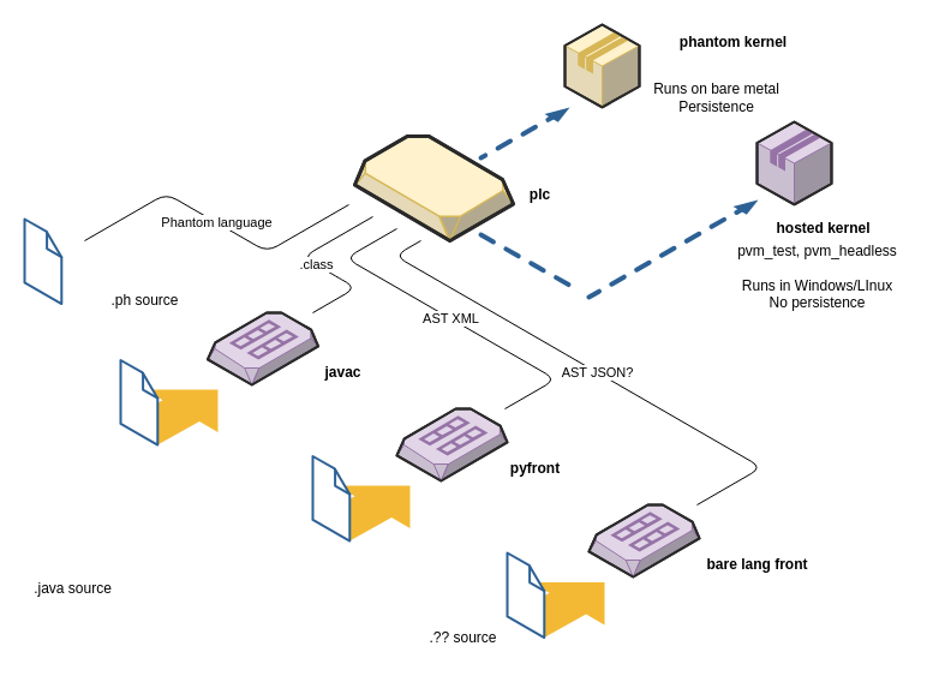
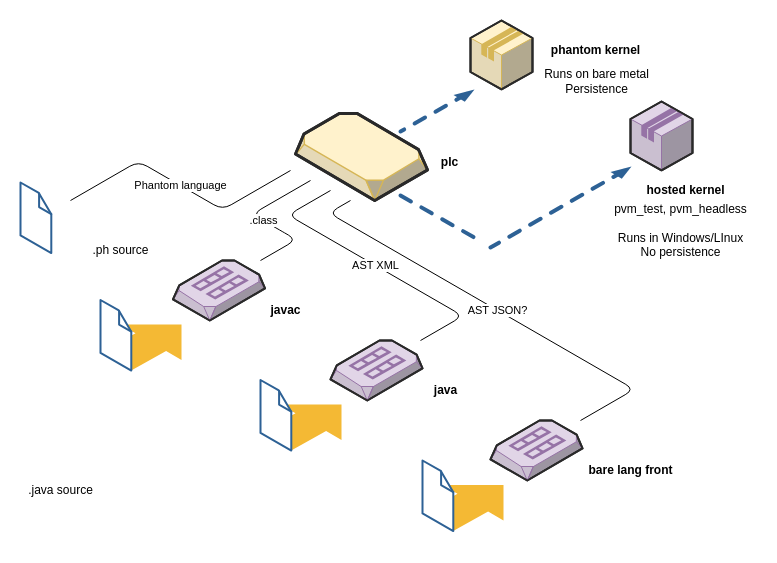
  <mxCell id="0" />
  <mxCell id="1" parent="0" />
  <mxCell id="2" value="" style="verticalLabelPosition=bottom;html=1;verticalAlign=top;strokeWidth=1;align=center;outlineConnect=0;dashed=0;outlineConnect=0;shape=mxgraph.aws3d.flatEdge;fillColor=#000000;aspect=fixed;shadow=0;" vertex="1" parent="1"><mxGeometry x="422" y="484.5" width="81" height="46" as="geometry" /></mxCell>
  <mxCell id="3" value="" style="verticalLabelPosition=bottom;html=1;verticalAlign=top;strokeWidth=1;align=center;outlineConnect=0;dashed=0;outlineConnect=0;shape=mxgraph.aws3d.flatEdge;fillColor=#000000;aspect=fixed;shadow=0;" vertex="1" parent="1"><mxGeometry x="260" y="404" width="81" height="46" as="geometry" /></mxCell>
  <mxCell id="4" value="" style="verticalLabelPosition=bottom;html=1;verticalAlign=top;strokeWidth=1;align=center;outlineConnect=0;dashed=0;outlineConnect=0;shape=mxgraph.aws3d.flatEdge;fillColor=#000000;aspect=fixed;shadow=0;" vertex="1" parent="1"><mxGeometry x="100" y="324" width="81" height="46" as="geometry" /></mxCell>
  <mxCell id="5" value="" style="verticalLabelPosition=bottom;html=1;verticalAlign=top;strokeWidth=1;align=center;outlineConnect=0;dashed=0;outlineConnect=0;shape=mxgraph.aws3d.file;aspect=fixed;strokeColor=#2d6195;fillColor=#ffffff;" vertex="1" parent="1"><mxGeometry x="20" y="182" width="30.8" height="70.6" as="geometry" /></mxCell>
  <mxCell id="6" value="" style="verticalLabelPosition=bottom;html=1;verticalAlign=top;strokeWidth=1;align=center;outlineConnect=0;dashed=0;outlineConnect=0;shape=mxgraph.aws3d.file;aspect=fixed;strokeColor=#2d6195;fillColor=#ffffff;" vertex="1" parent="1"><mxGeometry x="100" y="299.5" width="30.8" height="70.6" as="geometry" /></mxCell>
  <mxCell id="7" value="" style="verticalLabelPosition=bottom;html=1;verticalAlign=top;strokeWidth=1;align=center;outlineConnect=0;dashed=0;outlineConnect=0;shape=mxgraph.aws3d.file;aspect=fixed;strokeColor=#2d6195;fillColor=#ffffff;" vertex="1" parent="1"><mxGeometry x="260" y="379.5" width="30.8" height="70.6" as="geometry" /></mxCell>
  <mxCell id="8" value="" style="verticalLabelPosition=bottom;html=1;verticalAlign=top;strokeWidth=1;align=center;outlineConnect=0;dashed=0;outlineConnect=0;shape=mxgraph.aws3d.snapshot;fillColor=#fff2cc;strokeColor=#d6b656;aspect=fixed;" vertex="1" parent="1"><mxGeometry x="295" y="113" width="132" height="87" as="geometry" /></mxCell>
  <mxCell id="9" value="" style="verticalLabelPosition=bottom;html=1;verticalAlign=top;strokeWidth=1;align=center;outlineConnect=0;dashed=0;outlineConnect=0;shape=mxgraph.aws3d.ami;aspect=fixed;fillColor=#e1d5e7;strokeColor=#9673a6;" vertex="1" parent="1"><mxGeometry x="490" y="420" width="92" height="60" as="geometry" /></mxCell>
  <mxCell id="10" value="" style="verticalLabelPosition=bottom;html=1;verticalAlign=top;strokeWidth=1;align=center;outlineConnect=0;dashed=0;outlineConnect=0;shape=mxgraph.aws3d.ami;aspect=fixed;fillColor=#e1d5e7;strokeColor=#9673a6;" vertex="1" parent="1"><mxGeometry x="172.5" y="260" width="92" height="60" as="geometry" /></mxCell>
  <mxCell id="11" value="" style="verticalLabelPosition=bottom;html=1;verticalAlign=top;strokeWidth=1;align=center;outlineConnect=0;dashed=0;outlineConnect=0;shape=mxgraph.aws3d.application;fillColor=#e1d5e7;strokeColor=#9673a6;aspect=fixed;" vertex="1" parent="1"><mxGeometry x="630" y="101" width="62" height="68.8" as="geometry" /></mxCell>
  <mxCell id="12" value="" style="verticalLabelPosition=bottom;html=1;verticalAlign=top;strokeWidth=1;align=center;outlineConnect=0;dashed=0;outlineConnect=0;shape=mxgraph.aws3d.ami;aspect=fixed;fillColor=#e1d5e7;strokeColor=#9673a6;" vertex="1" parent="1"><mxGeometry x="330" y="340" width="92" height="60" as="geometry" /></mxCell>
  <mxCell id="13" value="" style="verticalLabelPosition=bottom;html=1;verticalAlign=top;strokeWidth=1;align=center;outlineConnect=0;dashed=0;outlineConnect=0;shape=mxgraph.aws3d.file;aspect=fixed;strokeColor=#2d6195;fillColor=#ffffff;" vertex="1" parent="1"><mxGeometry x="422" y="460" width="30.8" height="70.6" as="geometry" /></mxCell>
  <mxCell id="14" value="" style="verticalLabelPosition=bottom;html=1;verticalAlign=top;strokeWidth=1;align=center;outlineConnect=0;dashed=0;outlineConnect=0;shape=mxgraph.aws3d.application;fillColor=#fff2cc;strokeColor=#d6b656;aspect=fixed;" vertex="1" parent="1"><mxGeometry x="470" y="20" width="62" height="68.8" as="geometry" /></mxCell>
  <mxCell id="15" value="" style="verticalLabelPosition=bottom;html=1;verticalAlign=top;strokeWidth=1;align=center;outlineConnect=0;dashed=0;outlineConnect=0;shape=mxgraph.aws3d.dashedEdge;fillColor=#000000;aspect=fixed;" vertex="1" parent="1"><mxGeometry x="490" y="166" width="141" height="81" as="geometry" /></mxCell>
  <mxCell id="16" value="" style="verticalLabelPosition=bottom;html=1;verticalAlign=top;strokeWidth=1;align=center;outlineConnect=0;dashed=0;outlineConnect=0;shape=mxgraph.aws3d.dashedEdge;fillColor=#000000;aspect=fixed;" vertex="1" parent="1"><mxGeometry x="400" y="89" width="74" height="42" as="geometry" /></mxCell>
  <mxCell id="17" value="" style="verticalLabelPosition=bottom;html=1;verticalAlign=top;strokeWidth=1;align=center;outlineConnect=0;dashed=0;outlineConnect=0;shape=mxgraph.aws3d.dashedArrowlessEdge;fillColor=#000000;aspect=fixed;" vertex="1" parent="1"><mxGeometry x="400" y="195" width="79" height="45" as="geometry" /></mxCell>
  <mxCell id="18" value="AST JSON?" style="edgeStyle=isometricEdgeStyle;endArrow=none;html=1;" edge="1" parent="1"><mxGeometry width="50" height="100" relative="1" as="geometry"><mxPoint x="580" y="420" as="sourcePoint" /><mxPoint x="350" y="200" as="targetPoint" /><Array as="points"><mxPoint x="480" y="300" /></Array></mxGeometry></mxCell>
  <mxCell id="19" value="AST XML" style="edgeStyle=isometricEdgeStyle;endArrow=none;html=1;" edge="1" parent="1"><mxGeometry width="50" height="100" relative="1" as="geometry"><mxPoint x="420" y="340" as="sourcePoint" /><mxPoint x="330" y="190" as="targetPoint" /></mxGeometry></mxCell>
  <mxCell id="20" value=".class" style="edgeStyle=isometricEdgeStyle;endArrow=none;html=1;" edge="1" parent="1"><mxGeometry width="50" height="100" relative="1" as="geometry"><mxPoint x="260" y="260" as="sourcePoint" /><mxPoint x="310" y="180" as="targetPoint" /><Array as="points"><mxPoint x="280" y="230" /></Array></mxGeometry></mxCell>
  <mxCell id="21" value="Phantom language" style="edgeStyle=isometricEdgeStyle;endArrow=none;html=1;" edge="1" parent="1"><mxGeometry width="50" height="100" relative="1" as="geometry"><mxPoint x="70" y="200" as="sourcePoint" /><mxPoint x="290" y="170" as="targetPoint" /></mxGeometry></mxCell>
  <mxCell id="22" value=".ph source" style="text;html=1;resizable=0;autosize=1;align=center;verticalAlign=middle;points=[];fillColor=none;strokeColor=none;rounded=0;shadow=0;" vertex="1" parent="1"><mxGeometry x="85" y="240" width="70" height="20" as="geometry" /></mxCell>
  <mxCell id="23" value=".java source" style="text;html=1;resizable=0;autosize=1;align=center;verticalAlign=middle;points=[];fillColor=none;strokeColor=none;rounded=0;shadow=0;" vertex="1" parent="1"><mxGeometry x="20" y="480" width="80" height="20" as="geometry" /></mxCell>
- <mxCell id="24" value=".??&amp;nbsp;source" style="text;html=1;resizable=0;autosize=1;align=center;verticalAlign=middle;points=[];fillColor=none;strokeColor=none;rounded=0;shadow=0;" vertex="1" parent="1"><mxGeometry x="350" y="520.5" width="70" height="20" as="geometry" /></mxCell>
  <mxCell id="25" value="&lt;b&gt;javac&lt;/b&gt;" style="text;html=1;resizable=0;autosize=1;align=center;verticalAlign=middle;points=[];fillColor=none;strokeColor=none;rounded=0;shadow=0;" vertex="1" parent="1"><mxGeometry x="260" y="300" width="50" height="20" as="geometry" /></mxCell>
- <mxCell id="26" value="&lt;b&gt;pyfront&lt;/b&gt;" style="text;html=1;resizable=0;autosize=1;align=center;verticalAlign=middle;points=[];fillColor=none;strokeColor=none;rounded=0;shadow=0;" vertex="1" parent="1"><mxGeometry x="415" y="379.5" width="60" height="20" as="geometry" /></mxCell>
+ <mxCell id="26" value="&lt;b&gt;java&lt;/b&gt;" style="text;html=1;resizable=0;autosize=1;align=center;verticalAlign=middle;points=[];fillColor=none;strokeColor=none;rounded=0;shadow=0;" vertex="1" parent="1"><mxGeometry x="415" y="379.5" width="60" height="20" as="geometry" /></mxCell>
  <mxCell id="27" value="&lt;b&gt;bare lang front&lt;/b&gt;" style="text;html=1;resizable=0;autosize=1;align=center;verticalAlign=middle;points=[];fillColor=none;strokeColor=none;rounded=0;shadow=0;" vertex="1" parent="1"><mxGeometry x="580" y="460" width="100" height="20" as="geometry" /></mxCell>
  <mxCell id="28" value="&lt;b&gt;plc&lt;/b&gt;" style="text;html=1;resizable=0;autosize=1;align=center;verticalAlign=middle;points=[];fillColor=none;strokeColor=none;rounded=0;shadow=0;" vertex="1" parent="1"><mxGeometry x="433.5" y="152" width="30" height="20" as="geometry" /></mxCell>
- <mxCell id="29" value="&lt;b&gt;phantom kernel&lt;/b&gt;" style="text;html=1;resizable=0;autosize=1;align=center;verticalAlign=middle;points=[];fillColor=none;strokeColor=none;rounded=0;shadow=0;" vertex="1" parent="1"><mxGeometry x="555" y="25" width="110" height="20" as="geometry" /></mxCell>
+ <mxCell id="29" value="&lt;b&gt;phantom kernel&lt;/b&gt;" style="text;html=1;resizable=0;autosize=1;align=center;verticalAlign=middle;points=[];fillColor=none;strokeColor=none;rounded=0;shadow=0;" vertex="1" parent="1"><mxGeometry x="540" y="40" width="110" height="20" as="geometry" /></mxCell>
  <mxCell id="30" value="&lt;b&gt;hosted kernel&lt;/b&gt;" style="text;html=1;resizable=0;autosize=1;align=center;verticalAlign=middle;points=[];fillColor=none;strokeColor=none;rounded=0;shadow=0;" vertex="1" parent="1"><mxGeometry x="635" y="180" width="100" height="20" as="geometry" /></mxCell>
  <mxCell id="31" value="pvm_test, pvm_headless&lt;br&gt;&lt;br&gt;Runs in Windows/LInux&lt;br&gt;No persistence" style="text;html=1;resizable=0;autosize=1;align=center;verticalAlign=middle;points=[];fillColor=none;strokeColor=none;rounded=0;shadow=0;" vertex="1" parent="1"><mxGeometry x="605" y="200" width="150" height="60" as="geometry" /></mxCell>
  <mxCell id="32" value="Runs on bare metal&lt;br&gt;Persistence" style="text;html=1;resizable=0;autosize=1;align=center;verticalAlign=middle;points=[];fillColor=none;strokeColor=none;rounded=0;shadow=0;" vertex="1" parent="1"><mxGeometry x="536" y="65.5" width="120" height="30" as="geometry" /></mxCell>
